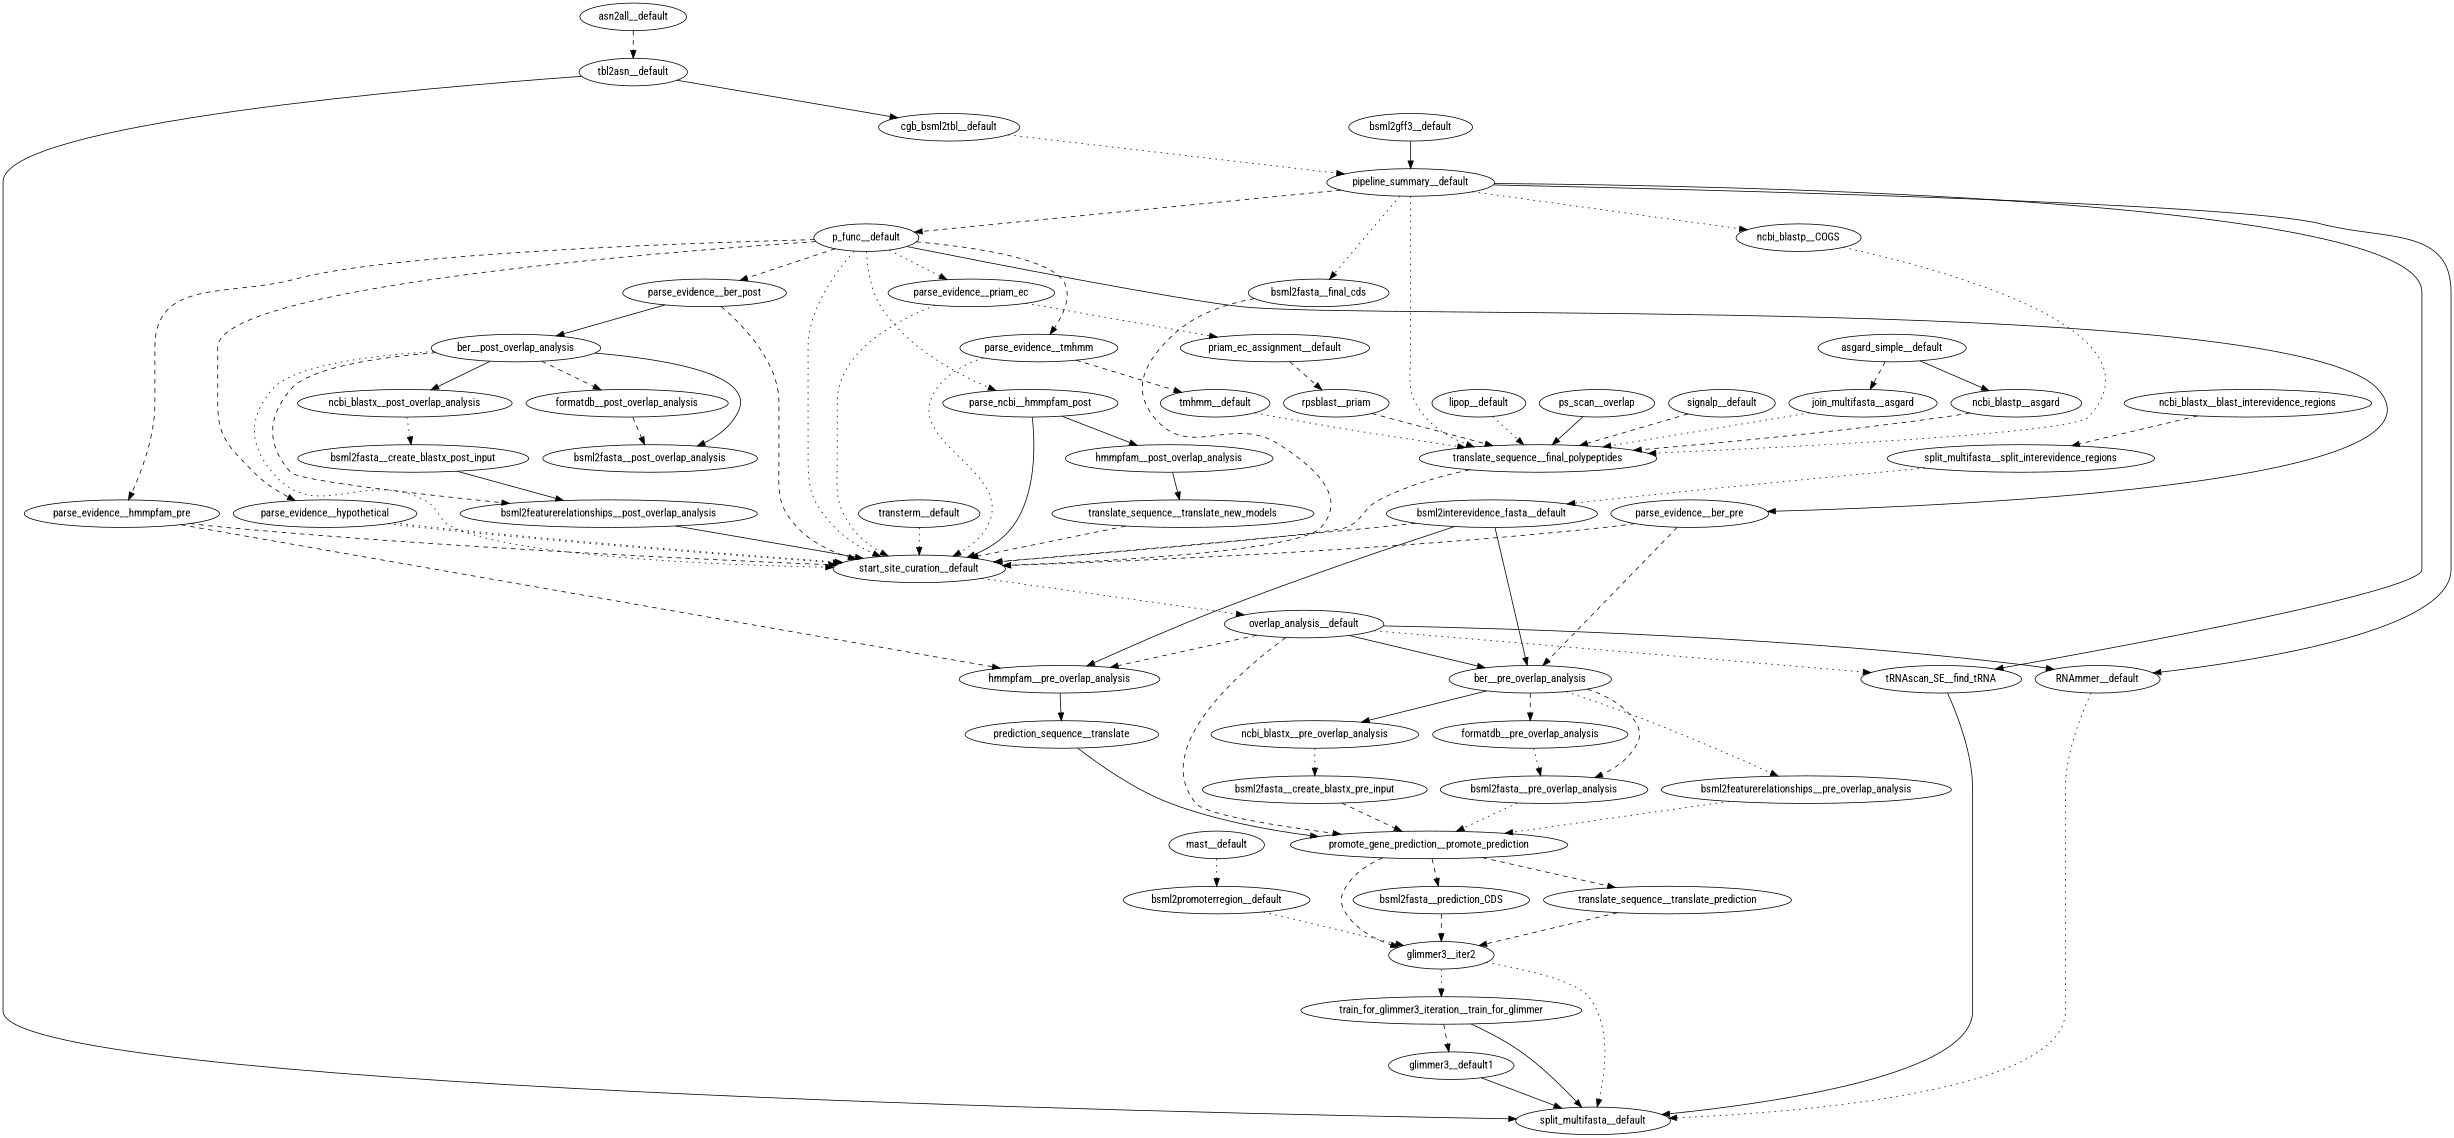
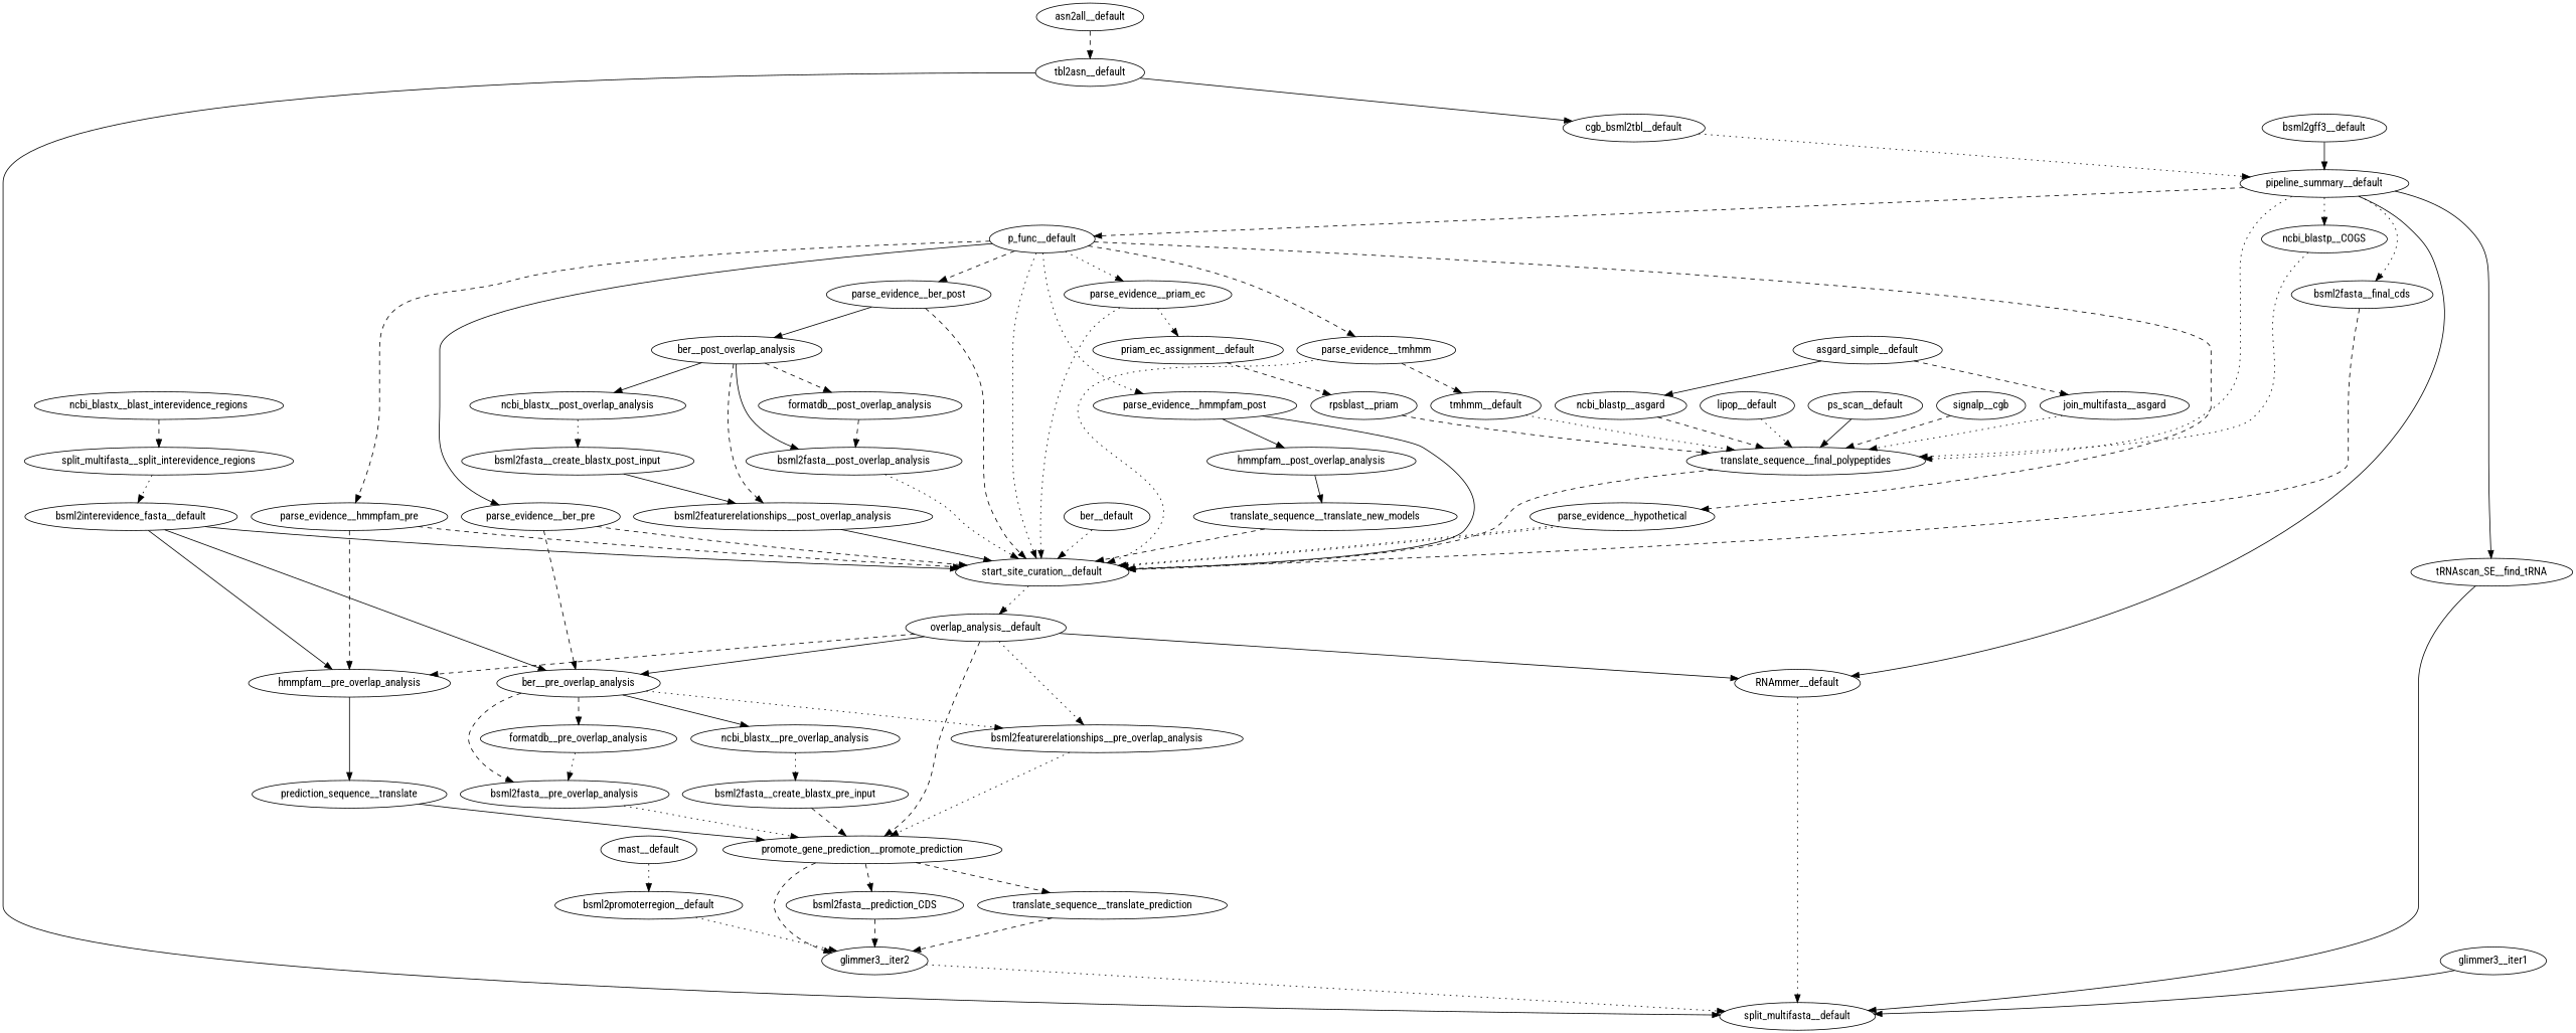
  digraph {
    fontname="Roboto Condensed"
    node [fontname="Roboto Condensed"]
    edge [fontname="Roboto Condensed" style=dashed]
    RNAmmer__default
    split_multifasta__default
    asgard_simple__default
    ncbi_blastp__asgard
    join_multifasta__asgard
    translate_sequence__final_polypeptides
    start_site_curation__default
    asn2all__default
    tbl2asn__default
    cgb_bsml2tbl__default
    pipeline_summary__default
    ber__post_overlap_analysis
    ncbi_blastx__post_overlap_analysis
    bsml2fasta__post_overlap_analysis
    formatdb__post_overlap_analysis
    bsml2featurerelationships__post_overlap_analysis
    bsml2fasta__create_blastx_post_input
    overlap_analysis__default
    ber__pre_overlap_analysis
    ncbi_blastx__pre_overlap_analysis
    bsml2fasta__pre_overlap_analysis
    formatdb__pre_overlap_analysis
    bsml2featurerelationships__pre_overlap_analysis
    bsml2fasta__create_blastx_pre_input
    promote_gene_prediction__promote_prediction
    bsml2fasta__prediction_CDS
    glimmer3__iter2
    translate_sequence__translate_prediction
    tRNAscan_SE__find_tRNA
    hmmpfam__pre_overlap_analysis
-   train_for_glimmer3_iteration__train_for_glimmer
    bsml2fasta__final_cds
-   glimmer3__iter1 [label=glimmer3__default1]
+   glimmer3__iter1
    bsml2gff3__default
    p_func__default
    ncbi_blastp__COGS
    parse_evidence__hmmpfam_pre
-   parse_evidence__hmmpfam_post [label=parse_ncbi__hmmpfam_post]
+   parse_evidence__hmmpfam_post
    parse_evidence__ber_pre
    parse_evidence__ber_post
    parse_evidence__tmhmm
    parse_evidence__priam_ec
    parse_evidence__hypothetical
    bsml2interevidence_fasta__default
    n45 [label=prediction_sequence__translate]
    bsml2promoterregion__default
    hmmpfam__post_overlap_analysis
    translate_sequence__translate_new_models
    lipop__default
    mast__default
    ncbi_blastx__blast_interevidence_regions
    split_multifasta__split_interevidence_regions
    tmhmm__default
    priam_ec_assignment__default
    rpsblast__priam
-   ps_scan__default [label=ps_scan__overlap]
-   signalp__default
-   transterm__default
+   ps_scan__default
+   signalp__default [label=signalp__cgb]
+   transterm__default [label=ber__default]
    RNAmmer__default -> split_multifasta__default [style=dotted]
    asgard_simple__default -> ncbi_blastp__asgard [style=solid]
    asgard_simple__default -> join_multifasta__asgard
    ncbi_blastp__asgard -> translate_sequence__final_polypeptides
    join_multifasta__asgard -> translate_sequence__final_polypeptides [style=dotted]
    translate_sequence__final_polypeptides -> start_site_curation__default
    start_site_curation__default -> overlap_analysis__default [style=dotted]
    asn2all__default -> tbl2asn__default
    tbl2asn__default -> split_multifasta__default [style=solid]
    tbl2asn__default -> cgb_bsml2tbl__default [style=solid]
    cgb_bsml2tbl__default -> pipeline_summary__default [style=dotted]
    pipeline_summary__default -> RNAmmer__default [style=solid]
    pipeline_summary__default -> translate_sequence__final_polypeptides [style=dotted]
    pipeline_summary__default -> tRNAscan_SE__find_tRNA [style=solid]
    pipeline_summary__default -> bsml2fasta__final_cds [style=dotted]
    pipeline_summary__default -> p_func__default
    pipeline_summary__default -> ncbi_blastp__COGS [style=dotted]
    ber__post_overlap_analysis -> ncbi_blastx__post_overlap_analysis [style=solid]
    ber__post_overlap_analysis -> bsml2fasta__post_overlap_analysis [style=solid]
    ber__post_overlap_analysis -> formatdb__post_overlap_analysis
    ber__post_overlap_analysis -> bsml2featurerelationships__post_overlap_analysis
    ncbi_blastx__post_overlap_analysis -> bsml2fasta__create_blastx_post_input [style=dotted]
-   ber__post_overlap_analysis -> start_site_curation__default [style=dotted]
+   bsml2fasta__post_overlap_analysis -> start_site_curation__default [style=dotted]
    formatdb__post_overlap_analysis -> bsml2fasta__post_overlap_analysis
    bsml2featurerelationships__post_overlap_analysis -> start_site_curation__default [style=solid]
    bsml2fasta__create_blastx_post_input -> bsml2featurerelationships__post_overlap_analysis [style=solid]
    overlap_analysis__default -> RNAmmer__default [style=solid]
    overlap_analysis__default -> ber__pre_overlap_analysis [style=solid]
    overlap_analysis__default -> promote_gene_prediction__promote_prediction
-   overlap_analysis__default -> tRNAscan_SE__find_tRNA [style=dotted]
+   overlap_analysis__default -> bsml2featurerelationships__pre_overlap_analysis [style=dotted]
    overlap_analysis__default -> hmmpfam__pre_overlap_analysis
    ber__pre_overlap_analysis -> ncbi_blastx__pre_overlap_analysis [style=solid]
    ber__pre_overlap_analysis -> bsml2fasta__pre_overlap_analysis
    ber__pre_overlap_analysis -> formatdb__pre_overlap_analysis
    ber__pre_overlap_analysis -> bsml2featurerelationships__pre_overlap_analysis [style=dotted]
    ncbi_blastx__pre_overlap_analysis -> bsml2fasta__create_blastx_pre_input [style=dotted]
    bsml2fasta__pre_overlap_analysis -> promote_gene_prediction__promote_prediction [style=dotted]
    formatdb__pre_overlap_analysis -> bsml2fasta__pre_overlap_analysis [style=dotted]
    bsml2featurerelationships__pre_overlap_analysis -> promote_gene_prediction__promote_prediction [style=dotted]
    bsml2fasta__create_blastx_pre_input -> promote_gene_prediction__promote_prediction
    promote_gene_prediction__promote_prediction -> bsml2fasta__prediction_CDS
    promote_gene_prediction__promote_prediction -> glimmer3__iter2
    promote_gene_prediction__promote_prediction -> translate_sequence__translate_prediction
    bsml2fasta__prediction_CDS -> glimmer3__iter2
    glimmer3__iter2 -> split_multifasta__default [style=dotted]
-   glimmer3__iter2 -> train_for_glimmer3_iteration__train_for_glimmer [style=dotted]
    translate_sequence__translate_prediction -> glimmer3__iter2
    tRNAscan_SE__find_tRNA -> split_multifasta__default [style=solid]
    hmmpfam__pre_overlap_analysis -> n45 [style=solid]
-   train_for_glimmer3_iteration__train_for_glimmer -> split_multifasta__default [style=solid]
-   train_for_glimmer3_iteration__train_for_glimmer -> glimmer3__iter1
    bsml2fasta__final_cds -> start_site_curation__default
    glimmer3__iter1 -> split_multifasta__default [style=solid]
    bsml2gff3__default -> pipeline_summary__default [style=solid]
    p_func__default -> start_site_curation__default [style=dotted]
    p_func__default -> parse_evidence__hmmpfam_pre
    p_func__default -> parse_evidence__hmmpfam_post [style=dotted]
    p_func__default -> parse_evidence__ber_pre [style=solid]
    p_func__default -> parse_evidence__ber_post
    p_func__default -> parse_evidence__tmhmm
    p_func__default -> parse_evidence__priam_ec [style=dotted]
    p_func__default -> parse_evidence__hypothetical
    ncbi_blastp__COGS -> translate_sequence__final_polypeptides [style=dotted]
    parse_evidence__hmmpfam_pre -> start_site_curation__default
    parse_evidence__hmmpfam_pre -> hmmpfam__pre_overlap_analysis
    parse_evidence__hmmpfam_post -> start_site_curation__default [style=solid]
    parse_evidence__hmmpfam_post -> hmmpfam__post_overlap_analysis [style=solid]
    parse_evidence__ber_pre -> start_site_curation__default
    parse_evidence__ber_pre -> ber__pre_overlap_analysis
    parse_evidence__ber_post -> start_site_curation__default
    parse_evidence__ber_post -> ber__post_overlap_analysis [style=solid]
    parse_evidence__tmhmm -> start_site_curation__default [style=dotted]
    parse_evidence__tmhmm -> tmhmm__default
    parse_evidence__priam_ec -> start_site_curation__default [style=dotted]
    parse_evidence__priam_ec -> priam_ec_assignment__default [style=dotted]
    parse_evidence__hypothetical -> start_site_curation__default [style=dotted]
    parse_evidence__hypothetical -> start_site_curation__default [style=dotted]
-   bsml2interevidence_fasta__default -> start_site_curation__default
+   bsml2interevidence_fasta__default -> start_site_curation__default [style=solid]
    bsml2interevidence_fasta__default -> ber__pre_overlap_analysis [style=solid]
    bsml2interevidence_fasta__default -> hmmpfam__pre_overlap_analysis [style=solid]
    n45 -> promote_gene_prediction__promote_prediction [style=solid]
    bsml2promoterregion__default -> glimmer3__iter2 [style=dotted]
    hmmpfam__post_overlap_analysis -> translate_sequence__translate_new_models [style=solid]
    translate_sequence__translate_new_models -> start_site_curation__default
    lipop__default -> translate_sequence__final_polypeptides [style=dotted]
    mast__default -> bsml2promoterregion__default [style=dotted]
    ncbi_blastx__blast_interevidence_regions -> split_multifasta__split_interevidence_regions
    split_multifasta__split_interevidence_regions -> bsml2interevidence_fasta__default [style=dotted]
    tmhmm__default -> translate_sequence__final_polypeptides [style=dotted]
    priam_ec_assignment__default -> rpsblast__priam
    rpsblast__priam -> translate_sequence__final_polypeptides
    ps_scan__default -> translate_sequence__final_polypeptides [style=solid]
    signalp__default -> translate_sequence__final_polypeptides
    transterm__default -> start_site_curation__default [style=dotted]
  }
